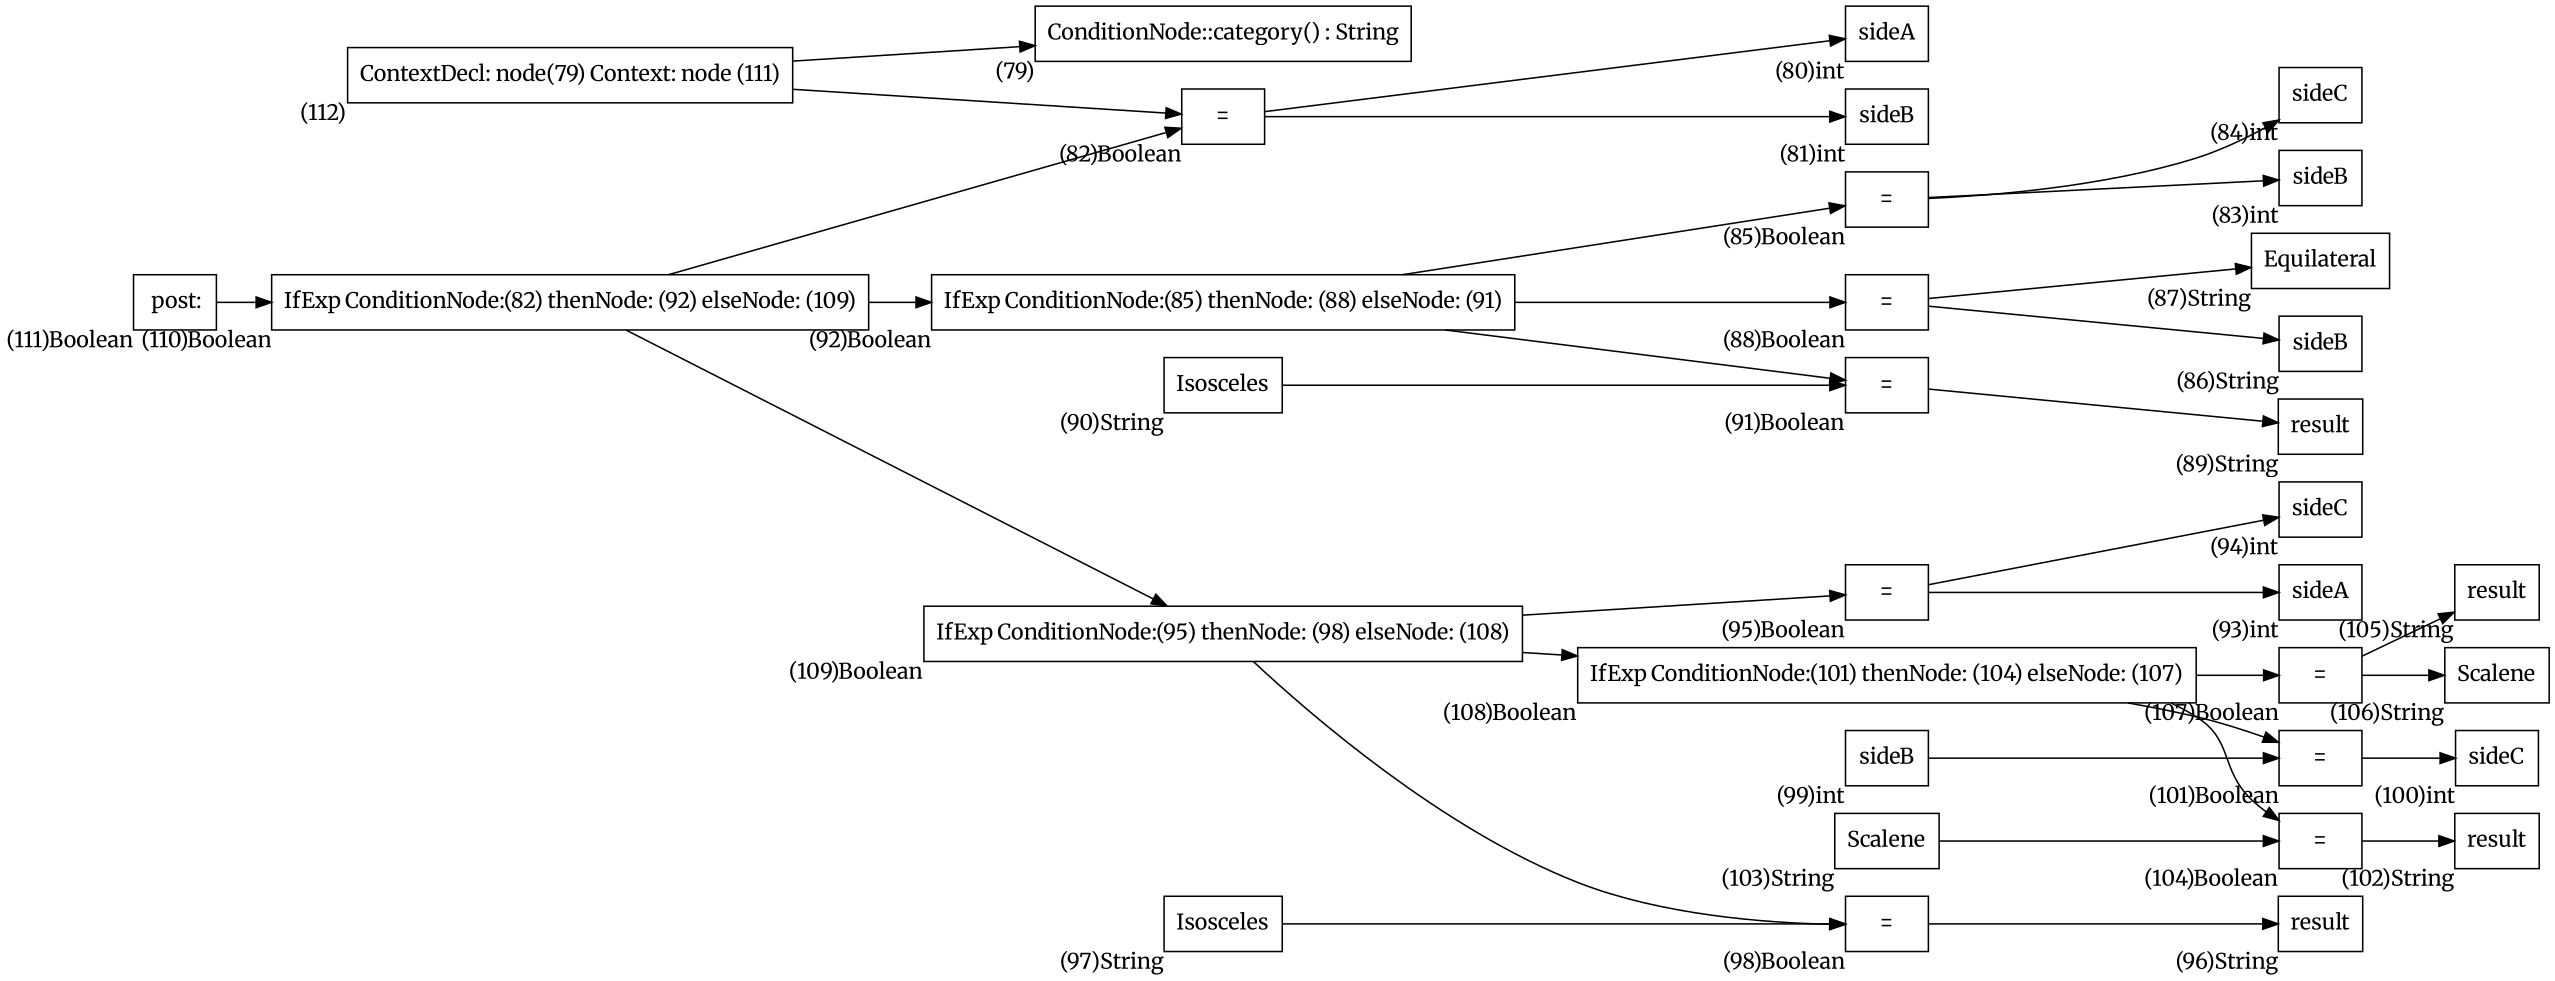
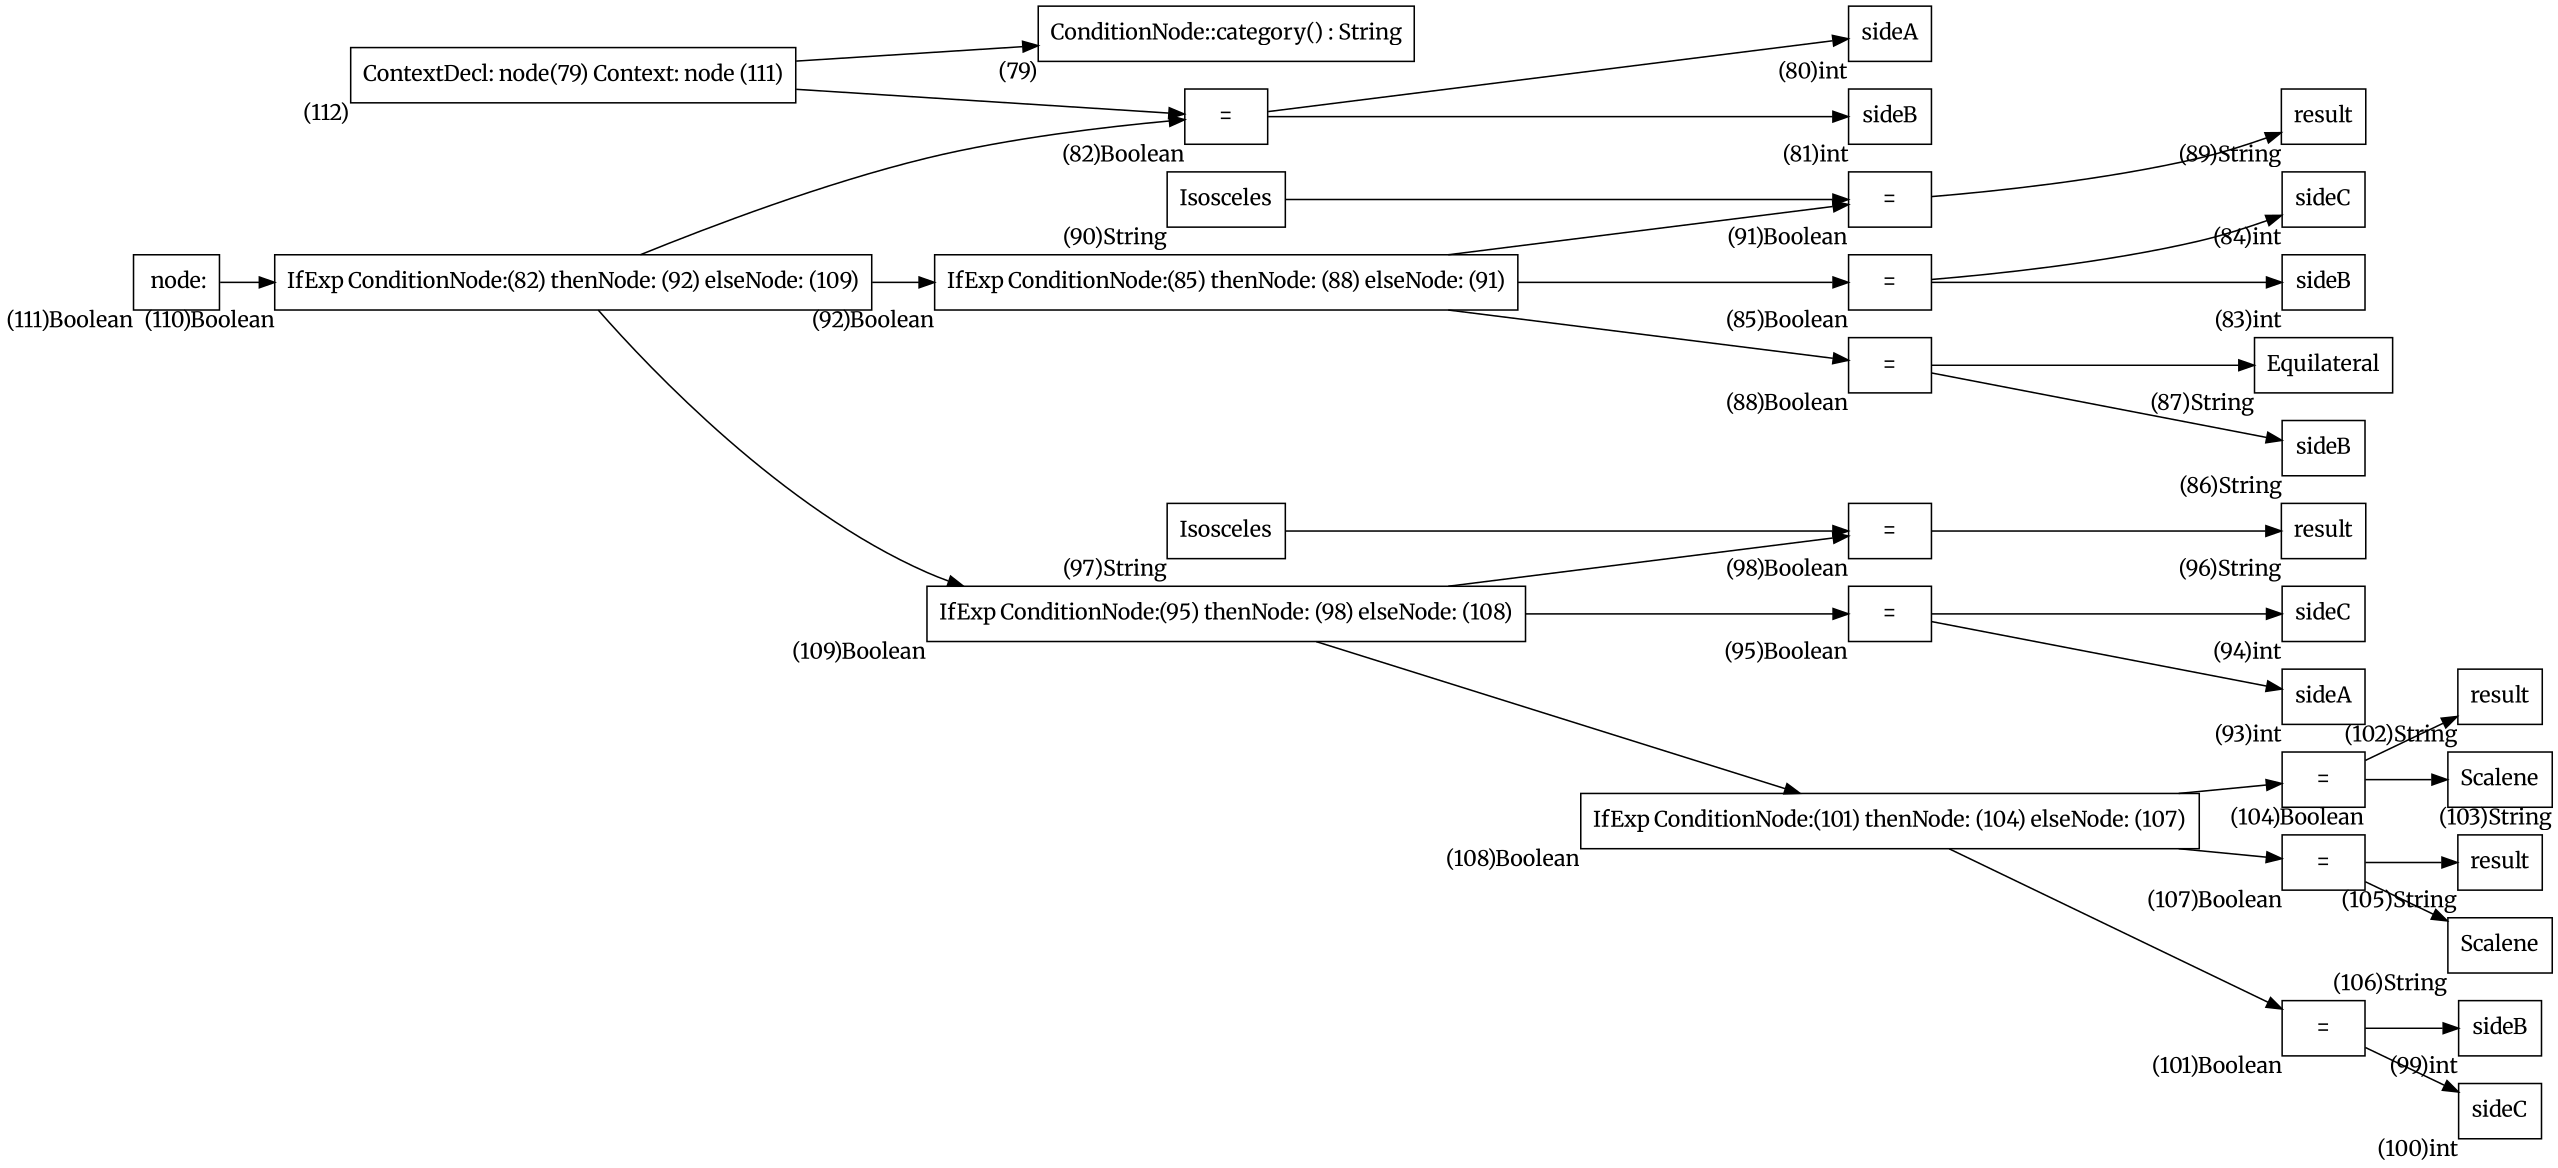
  digraph {
    fontname=Merriweather
    rankdir=LR
    node [fontname=Merriweather shape=box]
    edge [fontname=Merriweather]
    n1 [label="ContextDecl: node(79) Context: node (111)" xlabel="(112)"]
    n2 [label="ConditionNode::category() : String" xlabel="(79)"]
    n3 [label="=" xlabel="(82)Boolean"]
-   n4 [label=" post:" xlabel="(111)Boolean"]
+   n4 [label=" node:" xlabel="(111)Boolean"]
    n5 [label="IfExp ConditionNode:(82) thenNode: (92) elseNode: (109)" xlabel="(110)Boolean"]
    n6 [label="IfExp ConditionNode:(85) thenNode: (88) elseNode: (91)" xlabel="(92)Boolean"]
    n7 [label="IfExp ConditionNode:(95) thenNode: (98) elseNode: (108)" xlabel="(109)Boolean"]
    n8 [label=sideA xlabel="(80)int"]
    n9 [label=sideB xlabel="(81)int"]
    n10 [label="=" xlabel="(85)Boolean"]
    n11 [label="=" xlabel="(88)Boolean"]
    n12 [label="=" xlabel="(91)Boolean"]
    n13 [label="=" xlabel="(95)Boolean"]
    n14 [label="=" xlabel="(98)Boolean"]
    n15 [label="IfExp ConditionNode:(101) thenNode: (104) elseNode: (107)" xlabel="(108)Boolean"]
    n16 [label=sideB xlabel="(83)int"]
    n17 [label=sideC xlabel="(84)int"]
    n18 [label=sideB xlabel="(86)String"]
    n19 [label=Equilateral xlabel="(87)String"]
    n20 [label=result xlabel="(89)String"]
    n21 [label=sideA xlabel="(93)int"]
    n22 [label=sideC xlabel="(94)int"]
    n23 [label=result xlabel="(96)String"]
    n24 [label="=" xlabel="(101)Boolean"]
    n25 [label="=" xlabel="(104)Boolean"]
    n26 [label="=" xlabel="(107)Boolean"]
    n27 [label=Isosceles xlabel="(90)String"]
    n28 [label=Isosceles xlabel="(97)String"]
    n29 [label=sideB xlabel="(99)int"]
    n30 [label=sideC xlabel="(100)int"]
    n31 [label=result xlabel="(102)String"]
    n32 [label=Scalene xlabel="(103)String"]
    n33 [label=result xlabel="(105)String"]
    n34 [label=Scalene xlabel="(106)String"]
    n1 -> n2
    n1 -> n3
    n3 -> n8
    n3 -> n9
    n4 -> n5
    n5 -> n3
    n5 -> n6
    n5 -> n7
    n6 -> n10
    n6 -> n11
    n6 -> n12
    n7 -> n13
    n7 -> n14
    n7 -> n15
    n10 -> n16
    n10 -> n17
    n11 -> n18
    n11 -> n19
    n12 -> n20
    n13 -> n21
    n13 -> n22
    n14 -> n23
    n15 -> n24
    n15 -> n25
    n15 -> n26
-   n29 -> n24
+   n24 -> n29
    n24 -> n30
    n25 -> n31
-   n32 -> n25
+   n25 -> n32
    n26 -> n33
    n26 -> n34
    n27 -> n12
    n28 -> n14
  }
